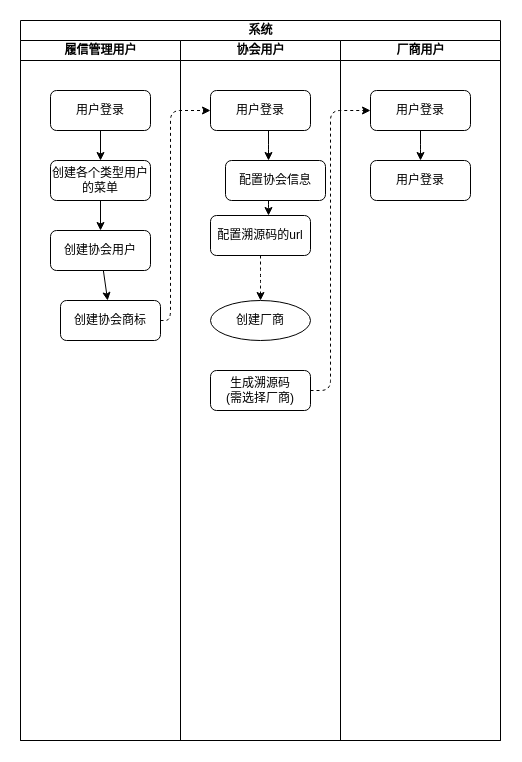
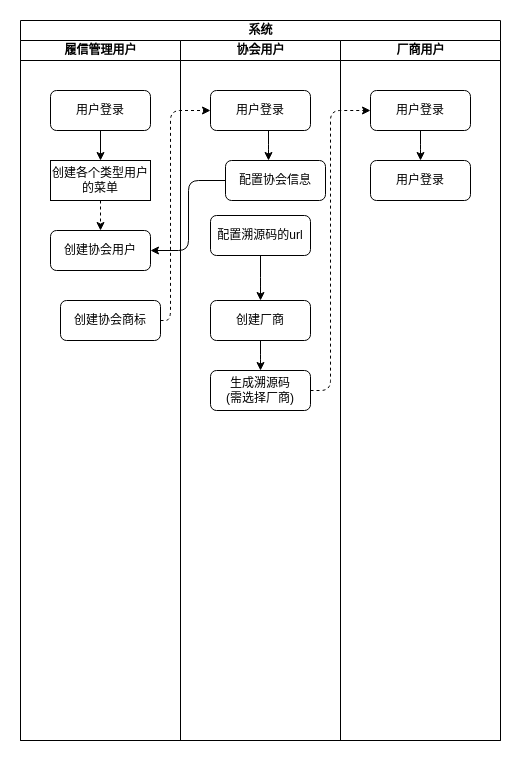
  <mxCell id="0" />
  <mxCell id="1" parent="0" />
  <mxCell id="2" value="系统" style="swimlane;childLayout=stackLayout;resizeParent=1;resizeParentMax=0;startSize=20;html=1;rounded=0;" vertex="1" parent="1"><mxGeometry x="20" y="20" width="480" height="720" as="geometry" /></mxCell>
  <mxCell id="3" value="履信管理用户" style="swimlane;startSize=20;html=1;rounded=0;" vertex="1" parent="2"><mxGeometry y="20" width="160" height="700" as="geometry" /></mxCell>
  <mxCell id="4" value="" style="edgeStyle=none;html=1;fontFamily=Helvetica;fontSize=12;fontColor=rgb(0, 0, 0);startSize=20;" edge="1" parent="3" source="5" target="7"><mxGeometry relative="1" as="geometry" /></mxCell>
  <mxCell id="5" value="用户登录" style="rounded=1;whiteSpace=wrap;html=1;strokeColor=rgb(0, 0, 0);fontFamily=Helvetica;fontSize=12;fontColor=rgb(0, 0, 0);startSize=20;fillColor=rgb(255, 255, 255);" vertex="1" parent="3"><mxGeometry x="30" y="50" width="100" height="40" as="geometry" /></mxCell>
- <mxCell id="6" value="" style="edgeStyle=none;html=1;fontFamily=Helvetica;fontSize=12;fontColor=rgb(0, 0, 0);startSize=20;" edge="1" parent="3" source="7" target="9"><mxGeometry relative="1" as="geometry" /></mxCell>
- <mxCell id="7" value="创建各个类型用户的菜单" style="rounded=1;whiteSpace=wrap;html=1;strokeColor=rgb(0, 0, 0);fontFamily=Helvetica;fontSize=12;fontColor=rgb(0, 0, 0);startSize=20;fillColor=rgb(255, 255, 255);" vertex="1" parent="3"><mxGeometry x="30" y="120" width="100" height="40" as="geometry" /></mxCell>
- <mxCell id="8" value="" style="edgeStyle=none;html=1;fontFamily=Helvetica;fontSize=12;fontColor=rgb(0, 0, 0);startSize=20;" edge="1" parent="3" source="9" target="10"><mxGeometry relative="1" as="geometry" /></mxCell>
+ <mxCell id="6" value="" style="edgeStyle=none;html=1;fontFamily=Helvetica;fontSize=12;fontColor=rgb(0, 0, 0);startSize=20;dashed=1;" edge="1" parent="3" source="7" target="9"><mxGeometry relative="1" as="geometry" /></mxCell>
+ <mxCell id="7" value="创建各个类型用户的菜单" style="whiteSpace=wrap;html=1;strokeColor=rgb(0, 0, 0);fontFamily=Helvetica;fontSize=12;fontColor=rgb(0, 0, 0);startSize=20;fillColor=rgb(255, 255, 255);rounded=0;" vertex="1" parent="3"><mxGeometry x="30" y="120" width="100" height="40" as="geometry" /></mxCell>
  <mxCell id="9" value="创建协会用户" style="rounded=1;whiteSpace=wrap;html=1;strokeColor=rgb(0, 0, 0);fontFamily=Helvetica;fontSize=12;fontColor=rgb(0, 0, 0);startSize=20;fillColor=rgb(255, 255, 255);" vertex="1" parent="3"><mxGeometry x="30" y="190" width="100" height="40" as="geometry" /></mxCell>
  <mxCell id="10" value="创建协会商标" style="rounded=1;whiteSpace=wrap;html=1;strokeColor=rgb(0, 0, 0);fontFamily=Helvetica;fontSize=12;fontColor=rgb(0, 0, 0);startSize=20;fillColor=rgb(255, 255, 255);" vertex="1" parent="3"><mxGeometry x="40" y="260" width="100" height="40" as="geometry" /></mxCell>
  <mxCell id="11" value="协会用户" style="swimlane;startSize=20;html=1;rounded=0;" vertex="1" parent="2"><mxGeometry x="160" y="20" width="160" height="700" as="geometry" /></mxCell>
  <mxCell id="12" value="" style="edgeStyle=elbowEdgeStyle;html=1;fontFamily=Helvetica;fontSize=12;fontColor=rgb(0, 0, 0);startSize=20;" edge="1" parent="11" source="13" target="15"><mxGeometry relative="1" as="geometry" /></mxCell>
  <mxCell id="13" value="用户登录" style="rounded=1;whiteSpace=wrap;html=1;strokeColor=rgb(0, 0, 0);fontFamily=Helvetica;fontSize=12;fontColor=rgb(0, 0, 0);startSize=20;fillColor=rgb(255, 255, 255);" vertex="1" parent="11"><mxGeometry x="30" y="50" width="100" height="40" as="geometry" /></mxCell>
- <mxCell id="14" value="" style="edgeStyle=elbowEdgeStyle;html=1;fontFamily=Helvetica;fontSize=12;fontColor=rgb(0, 0, 0);startSize=20;" edge="1" parent="11" source="15" target="17"><mxGeometry relative="1" as="geometry" /></mxCell>
+ <mxCell id="14" value="" style="edgeStyle=elbowEdgeStyle;html=1;fontFamily=Helvetica;fontSize=12;fontColor=rgb(0, 0, 0);startSize=20;" edge="1" parent="11" source="15" target="9"><mxGeometry relative="1" as="geometry" /></mxCell>
  <mxCell id="15" value="配置协会信息" style="rounded=1;whiteSpace=wrap;html=1;strokeColor=rgb(0, 0, 0);fontFamily=Helvetica;fontSize=12;fontColor=rgb(0, 0, 0);startSize=20;fillColor=rgb(255, 255, 255);" vertex="1" parent="11"><mxGeometry x="45" y="120" width="100" height="40" as="geometry" /></mxCell>
- <mxCell id="16" value="" style="edgeStyle=elbowEdgeStyle;html=1;fontFamily=Helvetica;fontSize=12;fontColor=rgb(0, 0, 0);startSize=20;dashed=1;" edge="1" parent="11" source="17" target="19"><mxGeometry relative="1" as="geometry" /></mxCell>
+ <mxCell id="16" value="" style="edgeStyle=elbowEdgeStyle;html=1;fontFamily=Helvetica;fontSize=12;fontColor=rgb(0, 0, 0);startSize=20;" edge="1" parent="11" source="17" target="19"><mxGeometry relative="1" as="geometry" /></mxCell>
  <mxCell id="17" value="配置溯源码的url" style="rounded=1;whiteSpace=wrap;html=1;strokeColor=rgb(0, 0, 0);fontFamily=Helvetica;fontSize=12;fontColor=rgb(0, 0, 0);startSize=20;fillColor=rgb(255, 255, 255);" vertex="1" parent="11"><mxGeometry x="30" y="175" width="100" height="40" as="geometry" /></mxCell>
- <mxCell id="19" value="创建厂商" style="ellipse;whiteSpace=wrap;html=1;strokeColor=rgb(0, 0, 0);fontFamily=Helvetica;fontSize=12;fontColor=rgb(0, 0, 0);startSize=20;fillColor=rgb(255, 255, 255);" vertex="1" parent="11"><mxGeometry x="30" y="260" width="100" height="40" as="geometry" /></mxCell>
+ <mxCell id="18" value="" style="edgeStyle=elbowEdgeStyle;html=1;fontFamily=Helvetica;fontSize=12;fontColor=rgb(0, 0, 0);startSize=20;" edge="1" parent="11" source="19" target="20"><mxGeometry relative="1" as="geometry" /></mxCell>
+ <mxCell id="19" value="创建厂商" style="rounded=1;whiteSpace=wrap;html=1;strokeColor=rgb(0, 0, 0);fontFamily=Helvetica;fontSize=12;fontColor=rgb(0, 0, 0);startSize=20;fillColor=rgb(255, 255, 255);" vertex="1" parent="11"><mxGeometry x="30" y="260" width="100" height="40" as="geometry" /></mxCell>
  <mxCell id="20" value="生成溯源码&lt;br&gt;(需选择厂商)" style="rounded=1;whiteSpace=wrap;html=1;strokeColor=rgb(0, 0, 0);fontFamily=Helvetica;fontSize=12;fontColor=rgb(0, 0, 0);startSize=20;fillColor=rgb(255, 255, 255);" vertex="1" parent="11"><mxGeometry x="30" y="330" width="100" height="40" as="geometry" /></mxCell>
  <mxCell id="21" value="厂商用户" style="swimlane;startSize=20;html=1;rounded=0;" vertex="1" parent="2"><mxGeometry x="320" y="20" width="160" height="700" as="geometry" /></mxCell>
  <mxCell id="22" value="" style="edgeStyle=elbowEdgeStyle;html=1;fontFamily=Helvetica;fontSize=12;fontColor=rgb(0, 0, 0);startSize=20;" edge="1" parent="21" source="23" target="24"><mxGeometry relative="1" as="geometry" /></mxCell>
  <mxCell id="23" value="用户登录" style="rounded=1;whiteSpace=wrap;html=1;strokeColor=rgb(0, 0, 0);fontFamily=Helvetica;fontSize=12;fontColor=rgb(0, 0, 0);startSize=20;fillColor=rgb(255, 255, 255);" vertex="1" parent="21"><mxGeometry x="30" y="50" width="100" height="40" as="geometry" /></mxCell>
  <mxCell id="24" value="用户登录" style="rounded=1;whiteSpace=wrap;html=1;strokeColor=rgb(0, 0, 0);fontFamily=Helvetica;fontSize=12;fontColor=rgb(0, 0, 0);startSize=20;fillColor=rgb(255, 255, 255);" vertex="1" parent="21"><mxGeometry x="30" y="120" width="100" height="40" as="geometry" /></mxCell>
  <mxCell id="25" style="edgeStyle=elbowEdgeStyle;html=1;entryX=0;entryY=0.5;entryDx=0;entryDy=0;fontFamily=Helvetica;fontSize=12;fontColor=rgb(0, 0, 0);startSize=20;exitX=1;exitY=0.5;exitDx=0;exitDy=0;dashed=1;" edge="1" parent="2" source="10" target="13"><mxGeometry relative="1" as="geometry"><Array as="points"><mxPoint x="150" y="200" /></Array></mxGeometry></mxCell>
  <mxCell id="26" value="" style="edgeStyle=elbowEdgeStyle;html=1;dashed=1;fontFamily=Helvetica;fontSize=12;fontColor=rgb(0, 0, 0);startSize=20;" edge="1" parent="2" source="20" target="23"><mxGeometry relative="1" as="geometry"><Array as="points"><mxPoint x="310" y="230" /></Array></mxGeometry></mxCell>
